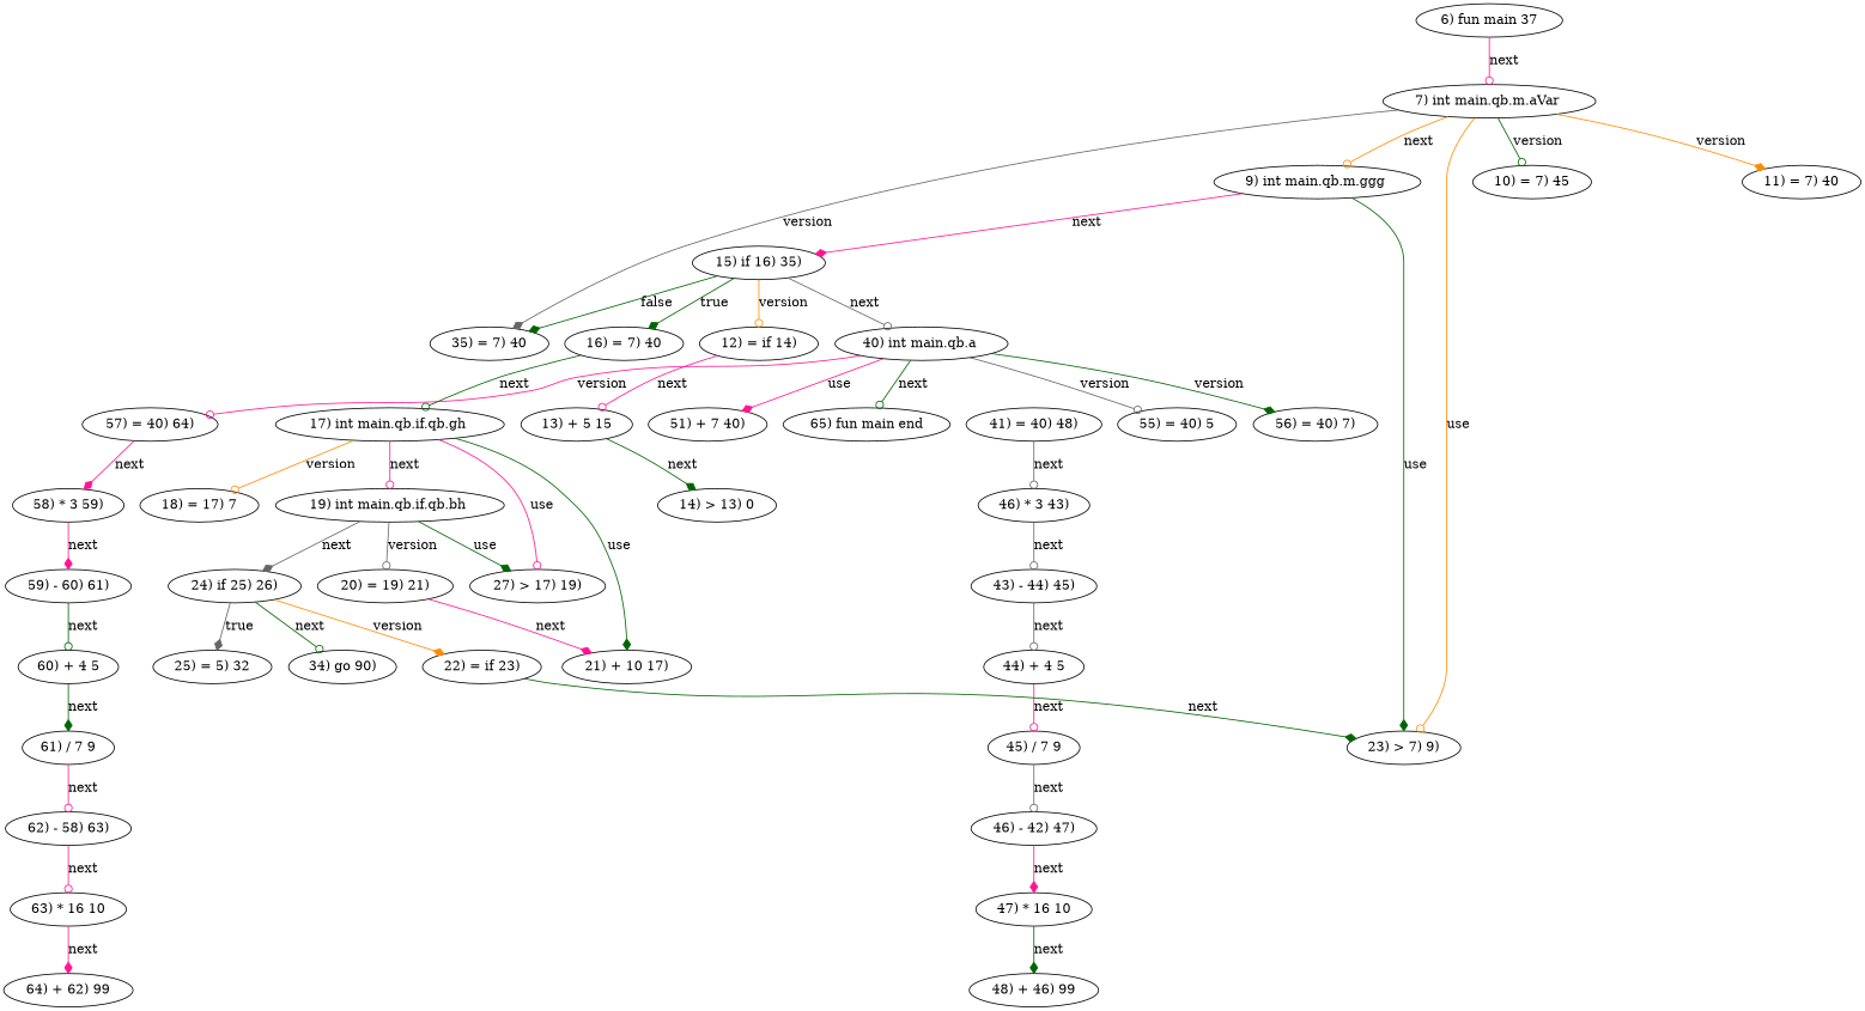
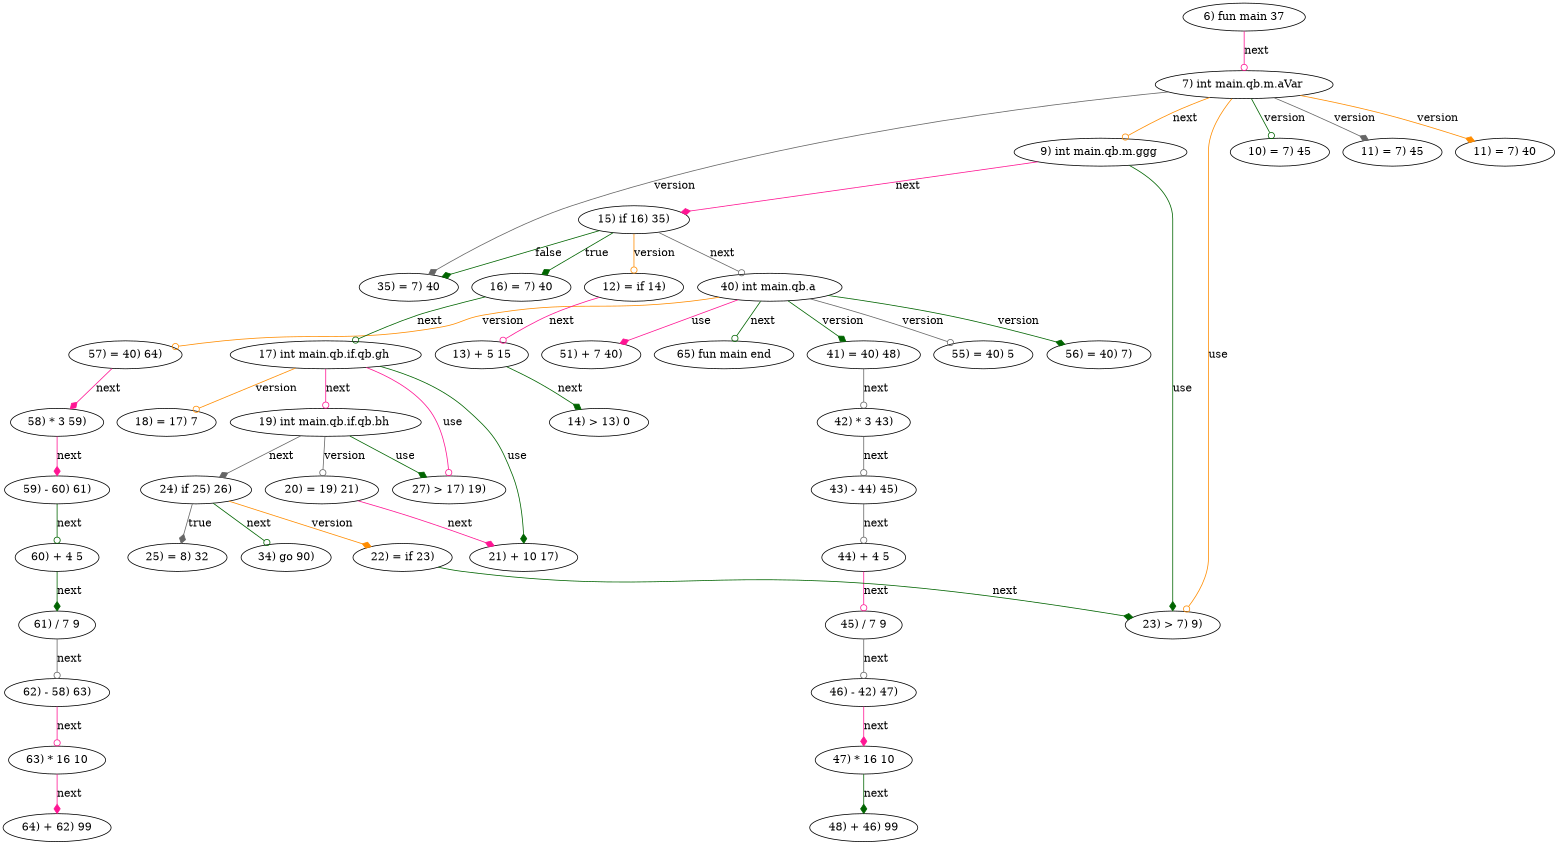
  digraph {
    edge [arrowhead=odot color=darkgreen]
    "6) fun main 37"
    "7) int main.qb.m.aVar "
    "9) int main.qb.m.ggg "
    "23) > 7) 9)"
    "35) = 7) 40"
    "10) = 7) 45"
+   "11) = 7) 45"
    "11) = 7) 40"
    "15) if 16) 35)"
    "40) int main.qb.a "
    "16) = 7) 40"
    "12) = if 14)"
    "65) fun main end"
    "41) = 40) 48)"
    "55) = 40) 5"
    "56) = 40) 7)"
    "57) = 40) 64)"
    "51) + 7 40)"
    "17) int main.qb.if.qb.gh "
    "13) + 5 15"
-   "42) * 3 43)" [label="46) * 3 43)"]
+   "42) * 3 43)"
    "58) * 3 59)"
    "43) - 44) 45)"
    "44) + 4 5"
    "45) / 7 9"
    "46) - 42) 47)"
    "47) * 16 10"
    "48) + 46) 99"
    "59) - 60) 61)"
    "60) + 4 5"
    "61) / 7 9"
    "62) - 58) 63)"
    "63) * 16 10"
    "64) + 62) 99"
    "19) int main.qb.if.qb.bh "
    "21) + 10 17)"
    "27) > 17) 19)"
    "18) = 17) 7"
    "24) if 25) 26)"
    "20) = 19) 21)"
    n41 [label="34) go 90)"]
-   "25) = 8) 32" [label="25) = 5) 32"]
+   "25) = 8) 32"
    "22) = if 23)"
    "14) > 13) 0"
    "6) fun main 37" -> "7) int main.qb.m.aVar " [color=deeppink label=next]
    "7) int main.qb.m.aVar " -> "9) int main.qb.m.ggg " [color=darkorange label=next]
    "7) int main.qb.m.aVar " -> "23) > 7) 9)" [color=darkorange label=use]
    "7) int main.qb.m.aVar " -> "35) = 7) 40" [arrowhead=diamond color=gray40 label=version]
    "7) int main.qb.m.aVar " -> "10) = 7) 45" [label=version]
+   "7) int main.qb.m.aVar " -> "11) = 7) 45" [arrowhead=diamond color=gray40 label=version]
    "7) int main.qb.m.aVar " -> "11) = 7) 40" [arrowhead=diamond color=darkorange label=version]
    "9) int main.qb.m.ggg " -> "23) > 7) 9)" [arrowhead=diamond label=use]
    "9) int main.qb.m.ggg " -> "15) if 16) 35)" [arrowhead=diamond color=deeppink label=next]
    "15) if 16) 35)" -> "35) = 7) 40" [arrowhead=diamond label=false]
    "15) if 16) 35)" -> "40) int main.qb.a " [color=gray40 label=next]
    "15) if 16) 35)" -> "16) = 7) 40" [arrowhead=diamond label=true]
    "15) if 16) 35)" -> "12) = if 14)" [color=darkorange label=version]
    "40) int main.qb.a " -> "65) fun main end" [label=next]
+   "40) int main.qb.a " -> "41) = 40) 48)" [arrowhead=diamond label=version]
    "40) int main.qb.a " -> "55) = 40) 5" [color=gray40 label=version]
    "40) int main.qb.a " -> "56) = 40) 7)" [arrowhead=diamond label=version]
-   "40) int main.qb.a " -> "57) = 40) 64)" [color=deeppink label=version]
+   "40) int main.qb.a " -> "57) = 40) 64)" [color=darkorange label=version]
    "40) int main.qb.a " -> "51) + 7 40)" [arrowhead=diamond color=deeppink label=use]
    "16) = 7) 40" -> "17) int main.qb.if.qb.gh " [label=next]
    "12) = if 14)" -> "13) + 5 15" [color=deeppink label=next]
    "41) = 40) 48)" -> "42) * 3 43)" [color=gray40 label=next]
    "57) = 40) 64)" -> "58) * 3 59)" [arrowhead=diamond color=deeppink label=next]
    "17) int main.qb.if.qb.gh " -> "19) int main.qb.if.qb.bh " [color=deeppink label=next]
    "17) int main.qb.if.qb.gh " -> "21) + 10 17)" [arrowhead=diamond label=use]
    "17) int main.qb.if.qb.gh " -> "27) > 17) 19)" [color=deeppink label=use]
    "17) int main.qb.if.qb.gh " -> "18) = 17) 7" [color=darkorange label=version]
    "13) + 5 15" -> "14) > 13) 0" [arrowhead=diamond label=next]
    "42) * 3 43)" -> "43) - 44) 45)" [color=gray40 label=next]
    "58) * 3 59)" -> "59) - 60) 61)" [arrowhead=diamond color=deeppink label=next]
    "43) - 44) 45)" -> "44) + 4 5" [color=gray40 label=next]
    "44) + 4 5" -> "45) / 7 9" [color=deeppink label=next]
    "45) / 7 9" -> "46) - 42) 47)" [color=gray40 label=next]
    "46) - 42) 47)" -> "47) * 16 10" [arrowhead=diamond color=deeppink label=next]
    "47) * 16 10" -> "48) + 46) 99" [arrowhead=diamond label=next]
    "59) - 60) 61)" -> "60) + 4 5" [label=next]
    "60) + 4 5" -> "61) / 7 9" [arrowhead=diamond label=next]
-   "61) / 7 9" -> "62) - 58) 63)" [color=deeppink label=next]
+   "61) / 7 9" -> "62) - 58) 63)" [color=gray40 label=next]
    "62) - 58) 63)" -> "63) * 16 10" [color=deeppink label=next]
    "63) * 16 10" -> "64) + 62) 99" [arrowhead=diamond color=deeppink label=next]
    "19) int main.qb.if.qb.bh " -> "27) > 17) 19)" [arrowhead=diamond label=use]
    "19) int main.qb.if.qb.bh " -> "24) if 25) 26)" [arrowhead=diamond color=gray40 label=next]
    "19) int main.qb.if.qb.bh " -> "20) = 19) 21)" [color=gray40 label=version]
    "24) if 25) 26)" -> n41 [label=next]
    "24) if 25) 26)" -> "25) = 8) 32" [arrowhead=diamond color=gray40 label=true]
    "24) if 25) 26)" -> "22) = if 23)" [arrowhead=diamond color=darkorange label=version]
    "20) = 19) 21)" -> "21) + 10 17)" [arrowhead=diamond color=deeppink label=next]
    "22) = if 23)" -> "23) > 7) 9)" [arrowhead=diamond label=next]
  }
